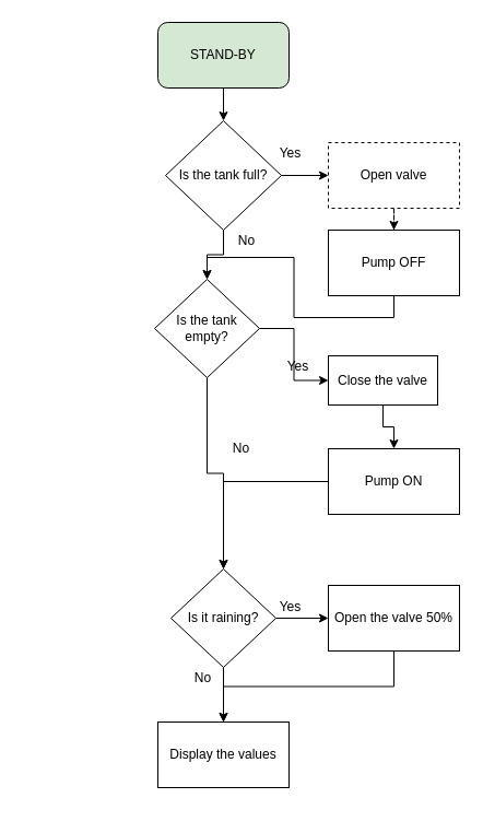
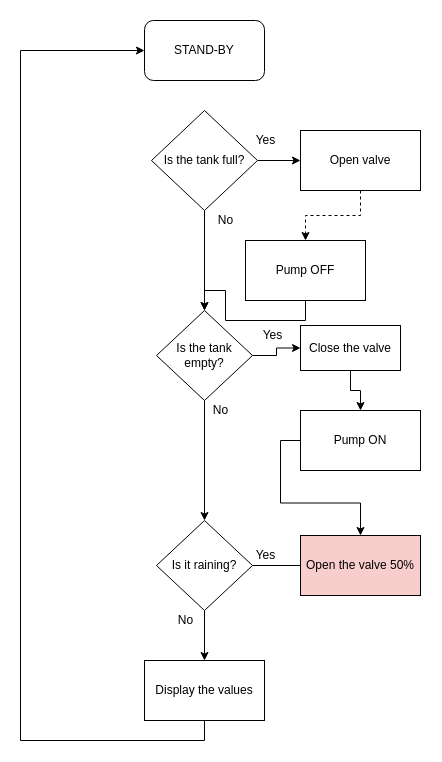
  <mxCell id="0" />
  <mxCell id="1" parent="0" />
- <mxCell id="2" value="" style="edgeStyle=orthogonalEdgeStyle;rounded=0;orthogonalLoop=1;jettySize=auto;html=1;" edge="1" parent="1" source="3" target="6"><mxGeometry relative="1" as="geometry" /></mxCell>
- <mxCell id="3" value="STAND-BY" style="rounded=1;whiteSpace=wrap;html=1;fillColor=#d5e8d4;" vertex="1" parent="1"><mxGeometry x="144" y="20" width="120" height="60" as="geometry" /></mxCell>
+ <mxCell id="3" value="STAND-BY" style="rounded=1;whiteSpace=wrap;html=1;" vertex="1" parent="1"><mxGeometry x="144" y="20" width="120" height="60" as="geometry" /></mxCell>
  <mxCell id="4" value="" style="edgeStyle=orthogonalEdgeStyle;rounded=0;orthogonalLoop=1;jettySize=auto;html=1;" edge="1" parent="1" source="6" target="17"><mxGeometry relative="1" as="geometry" /></mxCell>
  <mxCell id="5" value="" style="edgeStyle=orthogonalEdgeStyle;rounded=0;orthogonalLoop=1;jettySize=auto;html=1;" edge="1" parent="1" source="6" target="9"><mxGeometry relative="1" as="geometry" /></mxCell>
  <mxCell id="6" value="Is the tank full?" style="rhombus;whiteSpace=wrap;html=1;" vertex="1" parent="1"><mxGeometry x="151" y="110" width="106" height="100" as="geometry" /></mxCell>
  <mxCell id="7" value="" style="edgeStyle=orthogonalEdgeStyle;rounded=0;orthogonalLoop=1;jettySize=auto;html=1;" edge="1" parent="1" source="9" target="23"><mxGeometry relative="1" as="geometry" /></mxCell>
  <mxCell id="8" value="" style="edgeStyle=orthogonalEdgeStyle;rounded=0;orthogonalLoop=1;jettySize=auto;html=1;" edge="1" parent="1" source="9" target="13"><mxGeometry relative="1" as="geometry" /></mxCell>
- <mxCell id="9" value="Is the tank empty?" style="rhombus;whiteSpace=wrap;html=1;" vertex="1" parent="1"><mxGeometry x="141" y="255" width="96" height="90" as="geometry" /></mxCell>
+ <mxCell id="9" value="Is the tank empty?" style="rhombus;whiteSpace=wrap;html=1;" vertex="1" parent="1"><mxGeometry x="156" y="310" width="96" height="90" as="geometry" /></mxCell>
  <mxCell id="10" value="Yes" style="text;html=1;align=center;verticalAlign=middle;resizable=0;points=[];autosize=1;strokeColor=none;fillColor=none;" vertex="1" parent="1"><mxGeometry x="252" y="325" width="40" height="20" as="geometry" /></mxCell>
- <mxCell id="11" value="" style="edgeStyle=orthogonalEdgeStyle;rounded=0;orthogonalLoop=1;jettySize=auto;html=1;" edge="1" parent="1" source="13" target="15"><mxGeometry relative="1" as="geometry" /></mxCell>
+ <mxCell id="11" value="" style="edgeStyle=orthogonalEdgeStyle;rounded=0;orthogonalLoop=1;jettySize=auto;html=1;endArrow=none;" edge="1" parent="1" source="13" target="15"><mxGeometry relative="1" as="geometry" /></mxCell>
  <mxCell id="12" value="" style="edgeStyle=orthogonalEdgeStyle;rounded=0;orthogonalLoop=1;jettySize=auto;html=1;" edge="1" parent="1" source="13" target="29"><mxGeometry relative="1" as="geometry" /></mxCell>
  <mxCell id="13" value="Is it raining?" style="rhombus;whiteSpace=wrap;html=1;" vertex="1" parent="1"><mxGeometry x="156" y="520" width="96" height="90" as="geometry" /></mxCell>
- <mxCell id="14" style="edgeStyle=orthogonalEdgeStyle;rounded=0;orthogonalLoop=1;jettySize=auto;html=1;exitX=0.5;exitY=1;exitDx=0;exitDy=0;entryX=0.5;entryY=0;entryDx=0;entryDy=0;" edge="1" parent="1" source="15" target="29"><mxGeometry relative="1" as="geometry" /></mxCell>
- <mxCell id="15" value="Open the valve 50%" style="whiteSpace=wrap;html=1;" vertex="1" parent="1"><mxGeometry x="300" y="535" width="120" height="60" as="geometry" /></mxCell>
+ <mxCell id="15" value="Open the valve 50%" style="whiteSpace=wrap;html=1;fillColor=#f8cecc;" vertex="1" parent="1"><mxGeometry x="300" y="535" width="120" height="60" as="geometry" /></mxCell>
  <mxCell id="16" value="" style="edgeStyle=orthogonalEdgeStyle;rounded=0;orthogonalLoop=1;jettySize=auto;html=1;dashed=1;" edge="1" parent="1" source="17" target="19"><mxGeometry relative="1" as="geometry" /></mxCell>
- <mxCell id="17" value="Open valve" style="rounded=0;whiteSpace=wrap;html=1;dashed=1;" vertex="1" parent="1"><mxGeometry x="300" y="130" width="120" height="60" as="geometry" /></mxCell>
+ <mxCell id="17" value="Open valve" style="rounded=0;whiteSpace=wrap;html=1;" vertex="1" parent="1"><mxGeometry x="300" y="130" width="120" height="60" as="geometry" /></mxCell>
  <mxCell id="18" style="edgeStyle=orthogonalEdgeStyle;rounded=0;orthogonalLoop=1;jettySize=auto;html=1;exitX=0.5;exitY=1;exitDx=0;exitDy=0;entryX=0.5;entryY=0;entryDx=0;entryDy=0;" edge="1" parent="1" source="19" target="9"><mxGeometry relative="1" as="geometry" /></mxCell>
- <mxCell id="19" value="Pump OFF" style="whiteSpace=wrap;html=1;" vertex="1" parent="1"><mxGeometry x="300" y="210" width="120" height="60" as="geometry" /></mxCell>
+ <mxCell id="19" value="Pump OFF" style="whiteSpace=wrap;html=1;" vertex="1" parent="1"><mxGeometry x="245" y="240" width="120" height="60" as="geometry" /></mxCell>
  <mxCell id="20" value="No" style="text;html=1;align=center;verticalAlign=middle;resizable=0;points=[];autosize=1;strokeColor=none;fillColor=none;" vertex="1" parent="1"><mxGeometry x="210" y="210" width="30" height="20" as="geometry" /></mxCell>
  <mxCell id="21" value="Yes" style="text;html=1;align=center;verticalAlign=middle;resizable=0;points=[];autosize=1;strokeColor=none;fillColor=none;" vertex="1" parent="1"><mxGeometry x="245" y="130" width="40" height="20" as="geometry" /></mxCell>
  <mxCell id="22" value="" style="edgeStyle=orthogonalEdgeStyle;rounded=0;orthogonalLoop=1;jettySize=auto;html=1;" edge="1" parent="1" source="23" target="25"><mxGeometry relative="1" as="geometry" /></mxCell>
  <mxCell id="23" value="Close the valve" style="rounded=0;whiteSpace=wrap;html=1;" vertex="1" parent="1"><mxGeometry x="300" y="325" width="100" height="45" as="geometry" /></mxCell>
- <mxCell id="24" style="edgeStyle=orthogonalEdgeStyle;rounded=0;orthogonalLoop=1;jettySize=auto;html=1;exitX=0;exitY=0.5;exitDx=0;exitDy=0;entryX=0.5;entryY=0;entryDx=0;entryDy=0;" edge="1" parent="1" source="25" target="13"><mxGeometry relative="1" as="geometry" /></mxCell>
+ <mxCell id="24" style="edgeStyle=orthogonalEdgeStyle;rounded=0;orthogonalLoop=1;jettySize=auto;html=1;exitX=0;exitY=0.5;exitDx=0;exitDy=0;" edge="1" parent="1" source="25" target="15"><mxGeometry relative="1" as="geometry" /></mxCell>
  <mxCell id="25" value="Pump ON" style="whiteSpace=wrap;html=1;" vertex="1" parent="1"><mxGeometry x="300" y="410" width="120" height="60" as="geometry" /></mxCell>
  <mxCell id="26" value="No" style="text;html=1;align=center;verticalAlign=middle;resizable=0;points=[];autosize=1;strokeColor=none;fillColor=none;" vertex="1" parent="1"><mxGeometry x="205" y="400" width="30" height="20" as="geometry" /></mxCell>
  <mxCell id="27" value="Yes" style="text;html=1;align=center;verticalAlign=middle;resizable=0;points=[];autosize=1;strokeColor=none;fillColor=none;" vertex="1" parent="1"><mxGeometry x="245" y="545" width="40" height="20" as="geometry" /></mxCell>
+ <mxCell id="28" style="edgeStyle=orthogonalEdgeStyle;rounded=0;orthogonalLoop=1;jettySize=auto;html=1;exitX=0.5;exitY=1;exitDx=0;exitDy=0;entryX=0;entryY=0.5;entryDx=0;entryDy=0;" edge="1" parent="1" source="29" target="3"><mxGeometry relative="1" as="geometry"><Array as="points"><mxPoint x="204" y="740" /><mxPoint x="20" y="740" /><mxPoint x="20" y="50" /></Array></mxGeometry></mxCell>
  <mxCell id="29" value="Display the values" style="whiteSpace=wrap;html=1;" vertex="1" parent="1"><mxGeometry x="144" y="660" width="120" height="60" as="geometry" /></mxCell>
  <mxCell id="30" value="No" style="text;html=1;align=center;verticalAlign=middle;resizable=0;points=[];autosize=1;strokeColor=none;fillColor=none;" vertex="1" parent="1"><mxGeometry x="170" y="610" width="30" height="20" as="geometry" /></mxCell>
